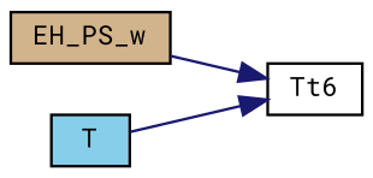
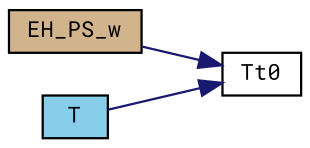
  digraph {
    fontname="Roboto Mono"
    rankdir=LR
    node [color=black fontname="Roboto Mono" fontsize=10 shape=record style=filled]
    edge [color=midnightblue fontname="Roboto Mono" fontsize=10 labelfontname=Helvetica labelfontsize=10 style=solid]
    n1 [fillcolor=tan fontcolor=black height=0.2 label=EH_PS_w width=0.4]
-   n2 [fillcolor=white height=0.2 label=Tt6 width=0.4]
+   n2 [fillcolor=white height=0.2 label=Tt0 width=0.4]
    n3 [fillcolor=skyblue height=0.2 label=T width=0.4]
    n1 -> n2
    n3 -> n2
  }
